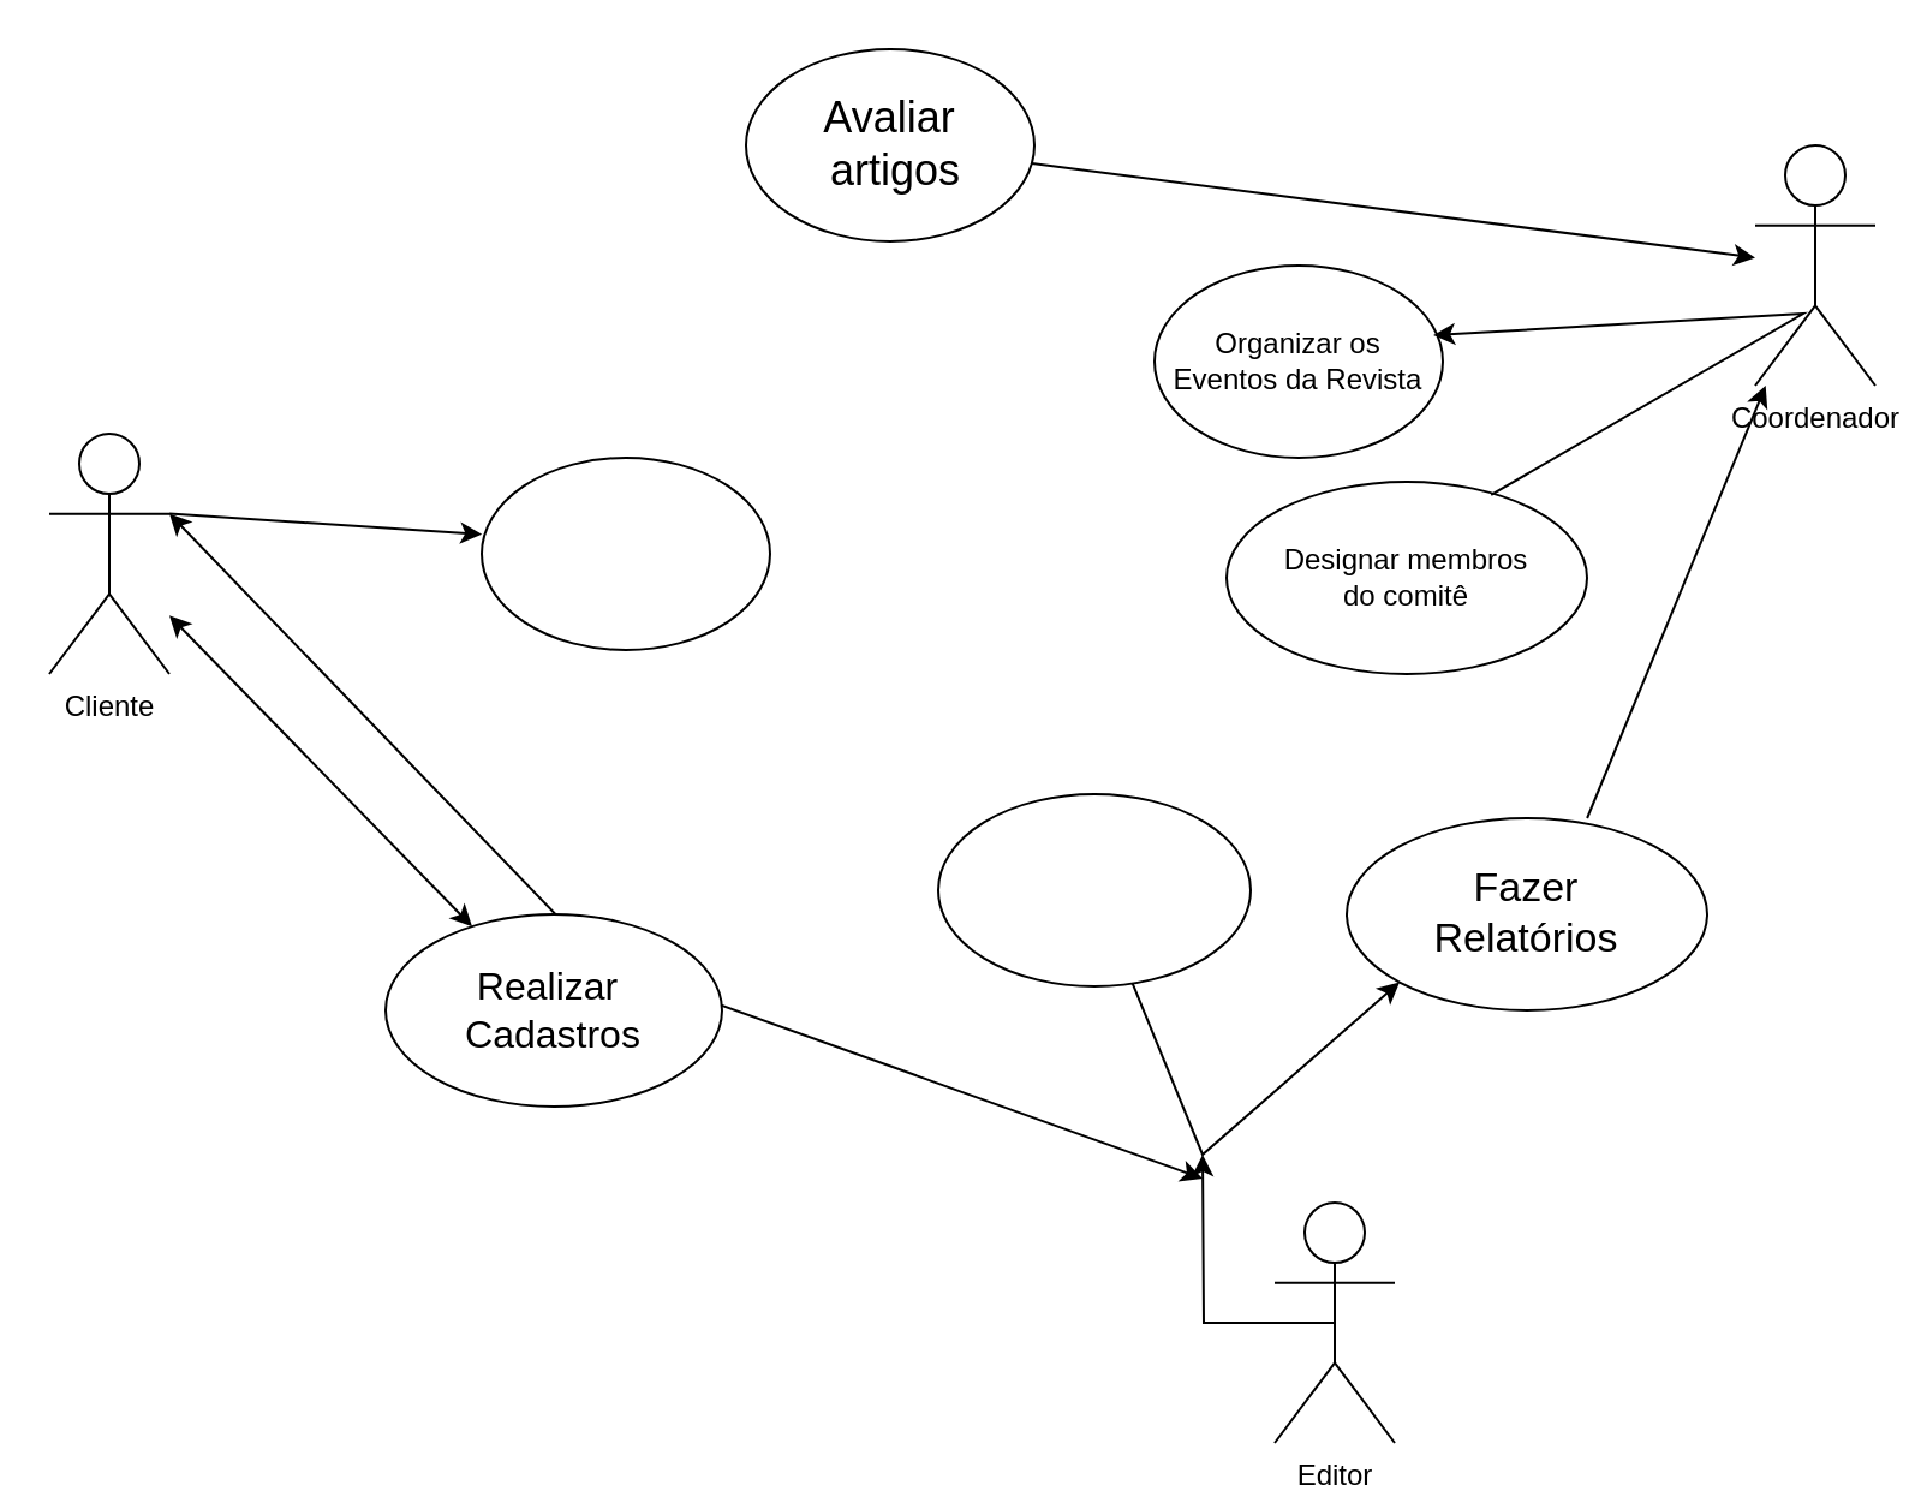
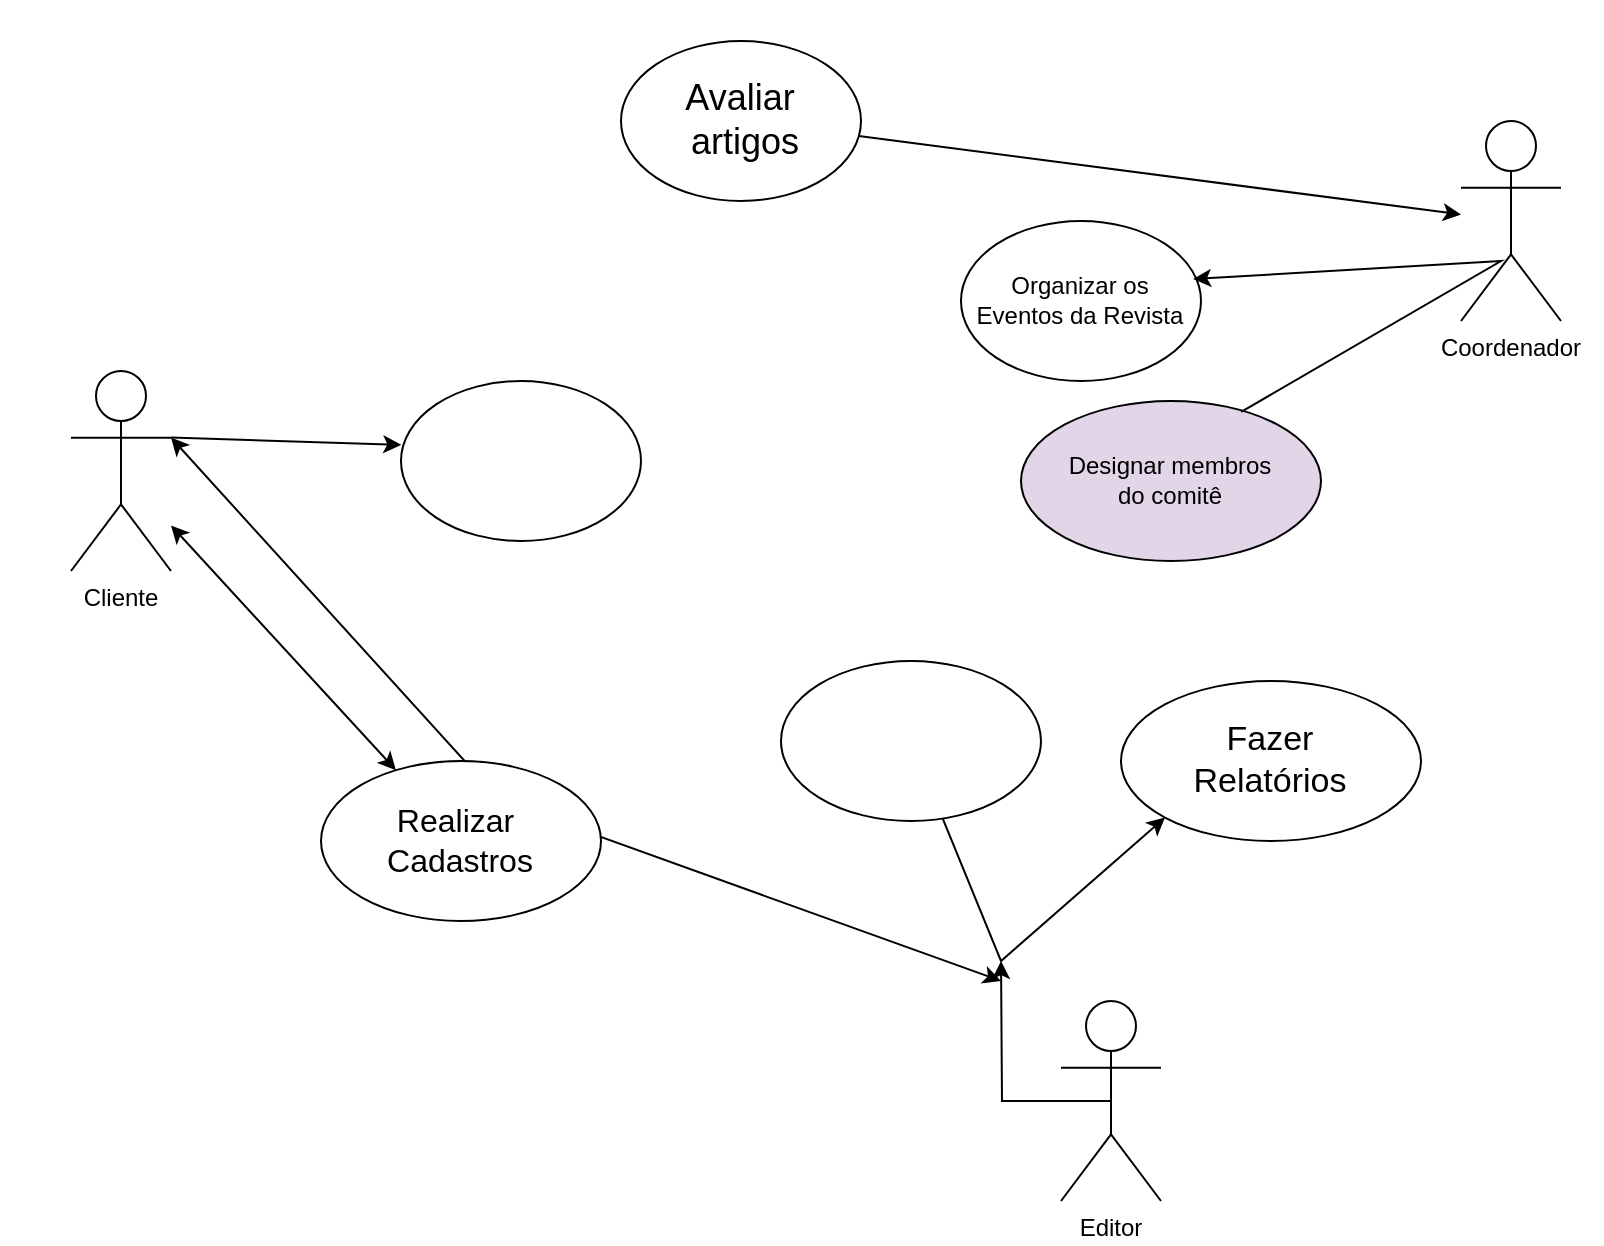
  <mxCell id="0" />
  <mxCell id="1" parent="0" />
- <mxCell id="2" value="Cliente&lt;br&gt;" style="shape=umlActor;verticalLabelPosition=bottom;verticalAlign=top;html=1;outlineConnect=0;" vertex="1" parent="1"><mxGeometry x="20" y="180" width="50" height="100" as="geometry" /></mxCell>
+ <mxCell id="2" value="Cliente&lt;br&gt;" style="shape=umlActor;verticalLabelPosition=bottom;verticalAlign=top;html=1;outlineConnect=0;" vertex="1" parent="1"><mxGeometry x="35" y="185" width="50" height="100" as="geometry" /></mxCell>
  <mxCell id="3" value="&lt;font style=&quot;font-size: 18px;&quot;&gt;Avaliar&lt;br&gt;&amp;nbsp;artigos&lt;/font&gt;" style="ellipse;whiteSpace=wrap;html=1;" vertex="1" parent="1"><mxGeometry x="310" width="120" height="80" as="geometry" y="20" /></mxCell>
  <mxCell id="4" value="" style="ellipse;whiteSpace=wrap;html=1;" vertex="1" parent="1"><mxGeometry x="200" y="190" width="120" height="80" as="geometry" /></mxCell>
- <mxCell id="5" value="Designar membros&lt;br&gt;do comitê" style="ellipse;whiteSpace=wrap;html=1;" vertex="1" parent="1"><mxGeometry x="510" y="200" width="150" height="80" as="geometry" /></mxCell>
+ <mxCell id="5" value="Designar membros&lt;br&gt;do comitê" style="ellipse;whiteSpace=wrap;html=1;fillColor=#e1d5e7;" vertex="1" parent="1"><mxGeometry x="510" y="200" width="150" height="80" as="geometry" /></mxCell>
  <mxCell id="6" value="" style="ellipse;whiteSpace=wrap;html=1;" vertex="1" parent="1"><mxGeometry x="390" y="330" width="130" height="80" as="geometry" /></mxCell>
  <mxCell id="7" value="Organizar os&lt;br&gt;Eventos da Revista" style="ellipse;whiteSpace=wrap;html=1;" vertex="1" parent="1"><mxGeometry x="480" y="110" width="120" height="80" as="geometry" /></mxCell>
  <mxCell id="8" value="Coordenador" style="shape=umlActor;verticalLabelPosition=bottom;verticalAlign=top;html=1;outlineConnect=0;" vertex="1" parent="1"><mxGeometry x="730" y="60" width="50" height="100" as="geometry" /></mxCell>
  <mxCell id="9" style="edgeStyle=orthogonalEdgeStyle;rounded=0;orthogonalLoop=1;jettySize=auto;html=1;exitX=0.5;exitY=0.5;exitDx=0;exitDy=0;exitPerimeter=0;fontFamily=Helvetica;fontSize=12;fontColor=default;" edge="1" parent="1" source="10"><mxGeometry relative="1" as="geometry"><mxPoint x="500" y="480" as="targetPoint" /></mxGeometry></mxCell>
  <mxCell id="10" value="Editor" style="shape=umlActor;verticalLabelPosition=bottom;verticalAlign=top;html=1;outlineConnect=0;" vertex="1" parent="1"><mxGeometry x="530" y="500" width="50" height="100" as="geometry" /></mxCell>
  <mxCell id="11" value="&lt;font style=&quot;font-size: 17px;&quot;&gt;Fazer&lt;br&gt;Relatórios&lt;/font&gt;" style="ellipse;whiteSpace=wrap;html=1;" vertex="1" parent="1"><mxGeometry x="560" y="340" width="150" height="80" as="geometry" /></mxCell>
  <mxCell id="12" value="" style="endArrow=classic;html=1;rounded=0;fontFamily=Helvetica;fontSize=12;fontColor=default;entryX=0;entryY=1;entryDx=0;entryDy=0;" edge="1" parent="1" source="6" target="11"><mxGeometry width="50" height="50" relative="1" as="geometry"><mxPoint x="530" y="500" as="sourcePoint" /><mxPoint x="580" y="450" as="targetPoint" /><Array as="points"><mxPoint x="500" y="480" /></Array></mxGeometry></mxCell>
  <mxCell id="13" value="" style="endArrow=classic;html=1;rounded=0;fontFamily=Helvetica;fontSize=12;fontColor=default;exitX=0.734;exitY=0.068;exitDx=0;exitDy=0;exitPerimeter=0;entryX=0.967;entryY=0.363;entryDx=0;entryDy=0;entryPerimeter=0;" edge="1" parent="1" source="5" target="7"><mxGeometry width="50" height="50" relative="1" as="geometry"><mxPoint x="606" y="209" as="sourcePoint" /><mxPoint x="660" y="130" as="targetPoint" /><Array as="points"><mxPoint x="750" y="130" /></Array></mxGeometry></mxCell>
- <mxCell id="14" value="" style="endArrow=classic;html=1;rounded=0;fontFamily=Helvetica;fontSize=12;fontColor=default;exitX=0.667;exitY=0;exitDx=0;exitDy=0;exitPerimeter=0;" edge="1" parent="1" source="11" target="8"><mxGeometry width="50" height="50" relative="1" as="geometry"><mxPoint x="630" y="360" as="sourcePoint" /><mxPoint x="650" y="130" as="targetPoint" /><Array as="points" /></mxGeometry></mxCell>
  <mxCell id="15" value="" style="endArrow=classic;startArrow=classic;html=1;rounded=0;fontFamily=Helvetica;fontSize=12;fontColor=default;entryX=1;entryY=0.333;entryDx=0;entryDy=0;entryPerimeter=0;" edge="1" parent="1" target="2"><mxGeometry width="50" height="50" relative="1" as="geometry"><mxPoint x="500" y="490" as="sourcePoint" /><mxPoint x="190" y="230" as="targetPoint" /><Array as="points"><mxPoint x="250" y="400" /></Array></mxGeometry></mxCell>
  <mxCell id="16" value="&lt;font style=&quot;font-size: 16px;&quot;&gt;Realizar&amp;nbsp;&lt;br&gt;Cadastros&lt;/font&gt;" style="ellipse;whiteSpace=wrap;html=1;strokeColor=default;fontFamily=Helvetica;fontSize=12;fontColor=default;fillColor=default;" vertex="1" parent="1"><mxGeometry x="160" y="380" width="140" height="80" as="geometry" /></mxCell>
  <mxCell id="17" value="" style="endArrow=classic;html=1;rounded=0;fontFamily=Helvetica;fontSize=12;fontColor=default;" edge="1" parent="1" source="3" target="8"><mxGeometry width="50" height="50" relative="1" as="geometry"><mxPoint x="580" y="100" as="sourcePoint" /><mxPoint x="700" y="100" as="targetPoint" /></mxGeometry></mxCell>
  <mxCell id="18" value="" style="endArrow=classic;startArrow=classic;html=1;rounded=0;fontFamily=Helvetica;fontSize=12;fontColor=default;" edge="1" parent="1" source="2" target="16"><mxGeometry width="50" height="50" relative="1" as="geometry"><mxPoint x="130" y="210" as="sourcePoint" /><mxPoint x="180" y="160" as="targetPoint" /></mxGeometry></mxCell>
  <mxCell id="19" value="" style="endArrow=classic;html=1;rounded=0;fontFamily=Helvetica;fontSize=12;fontColor=default;entryX=0.001;entryY=0.399;entryDx=0;entryDy=0;entryPerimeter=0;exitX=1;exitY=0.333;exitDx=0;exitDy=0;exitPerimeter=0;" edge="1" parent="1" source="2" target="4"><mxGeometry width="50" height="50" relative="1" as="geometry"><mxPoint x="110" y="255" as="sourcePoint" /><mxPoint x="160" y="205" as="targetPoint" /></mxGeometry></mxCell>
